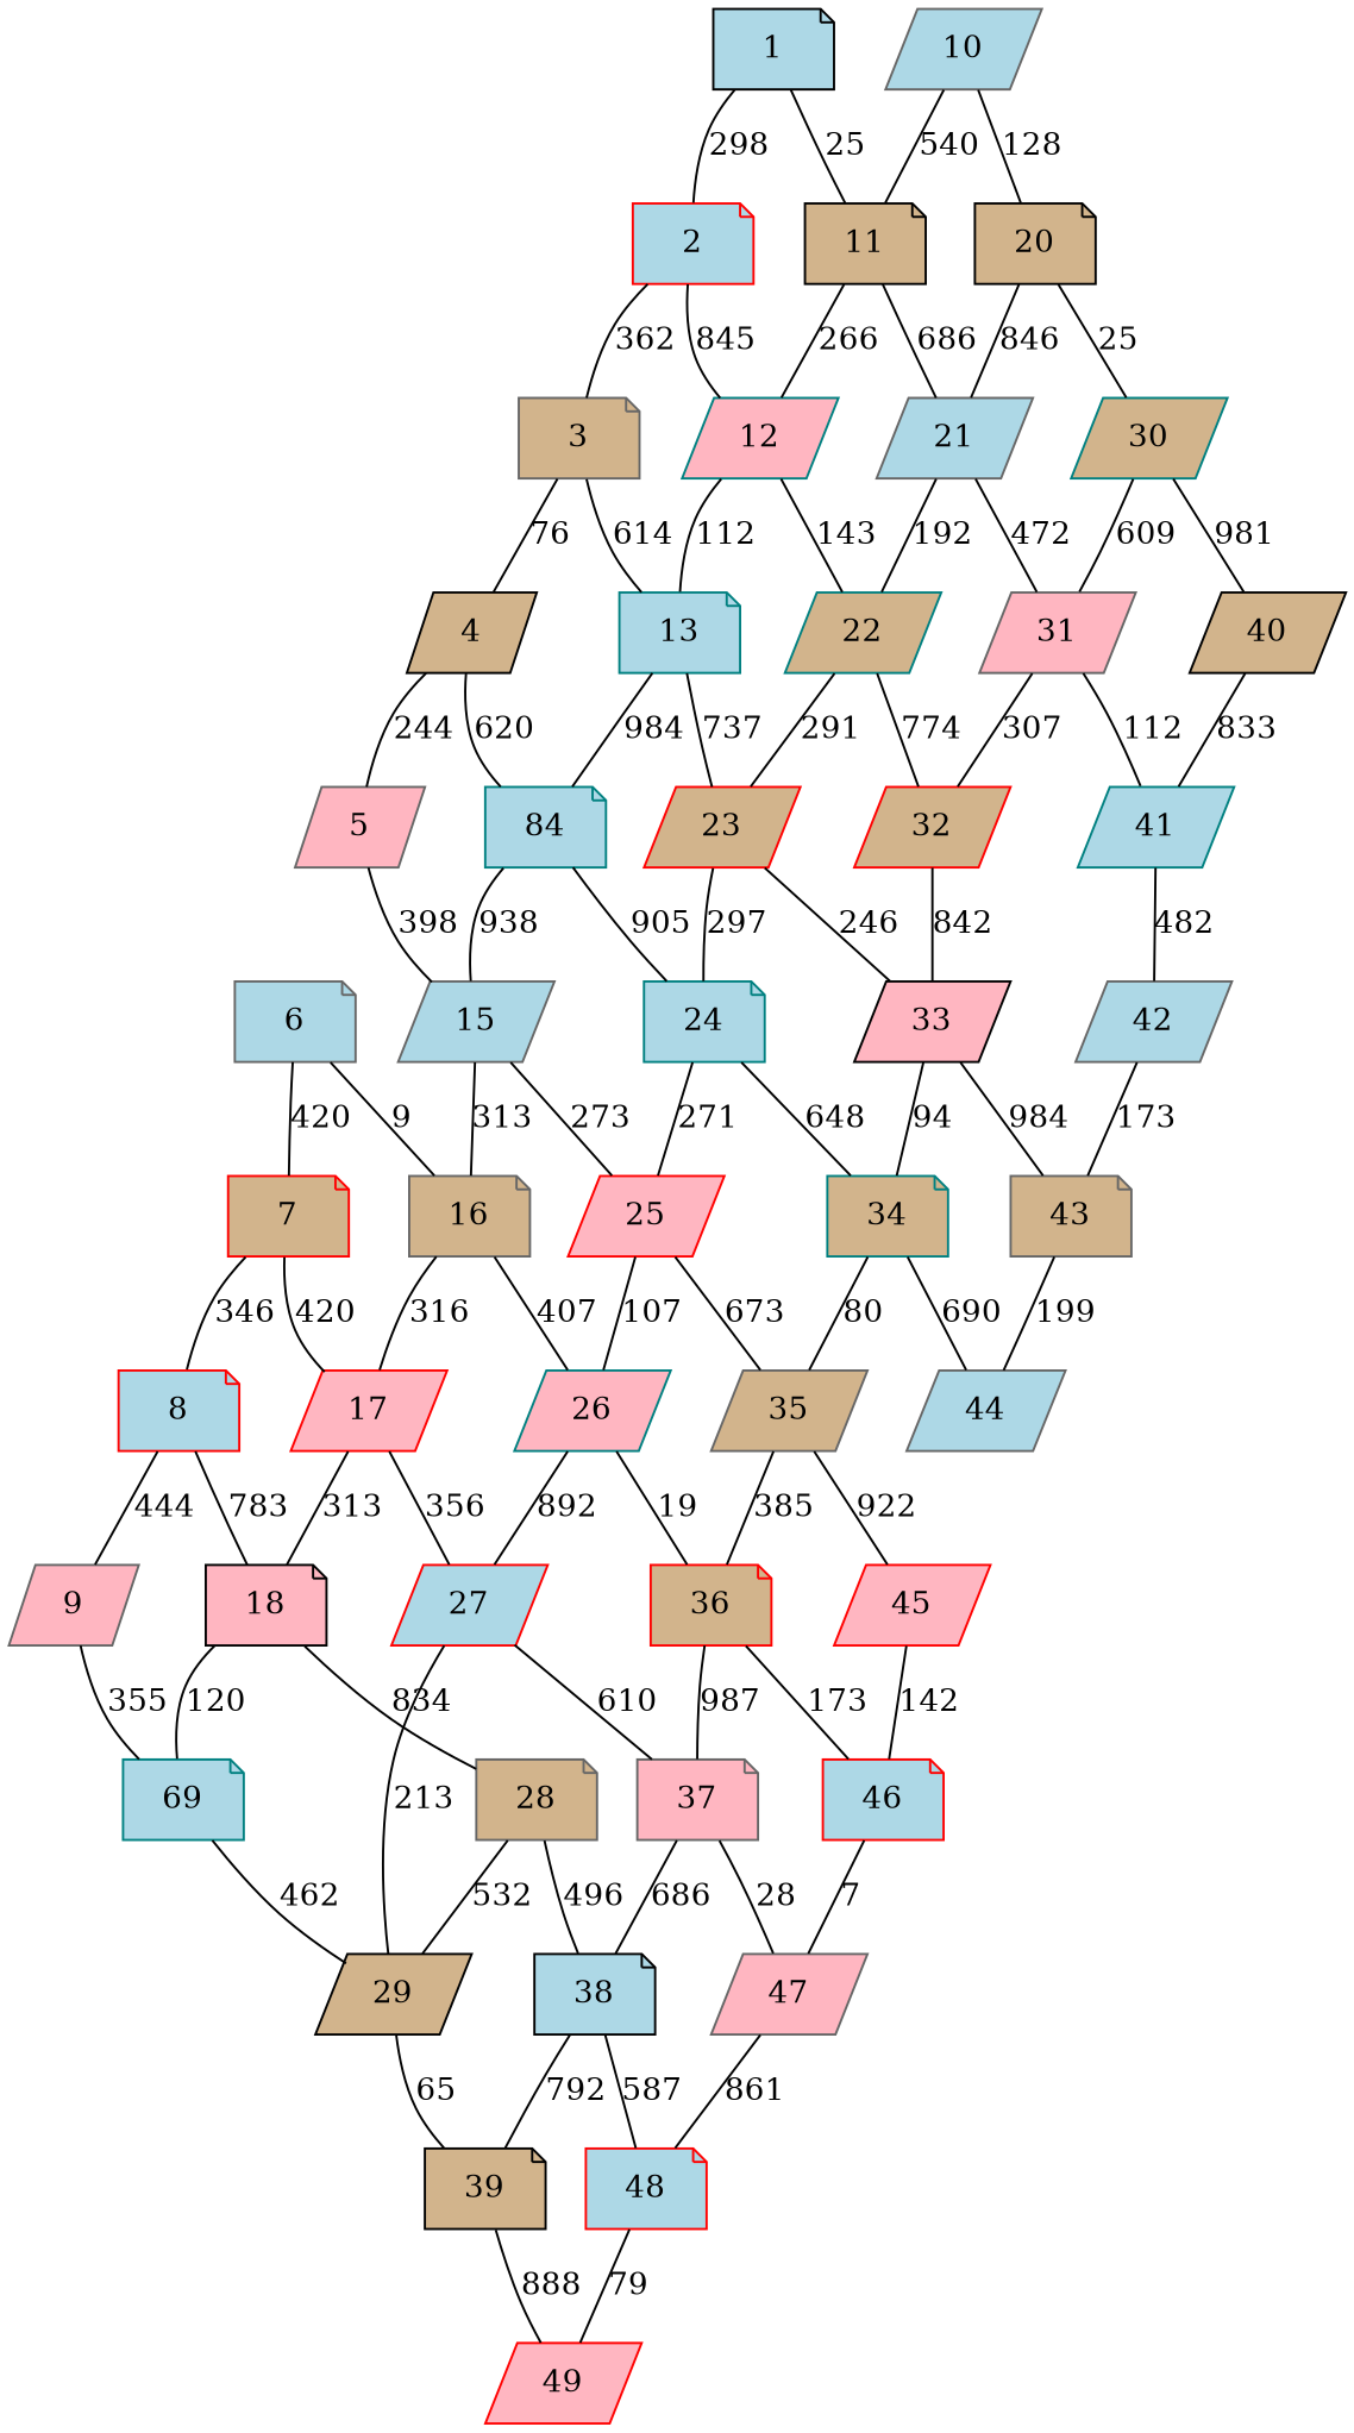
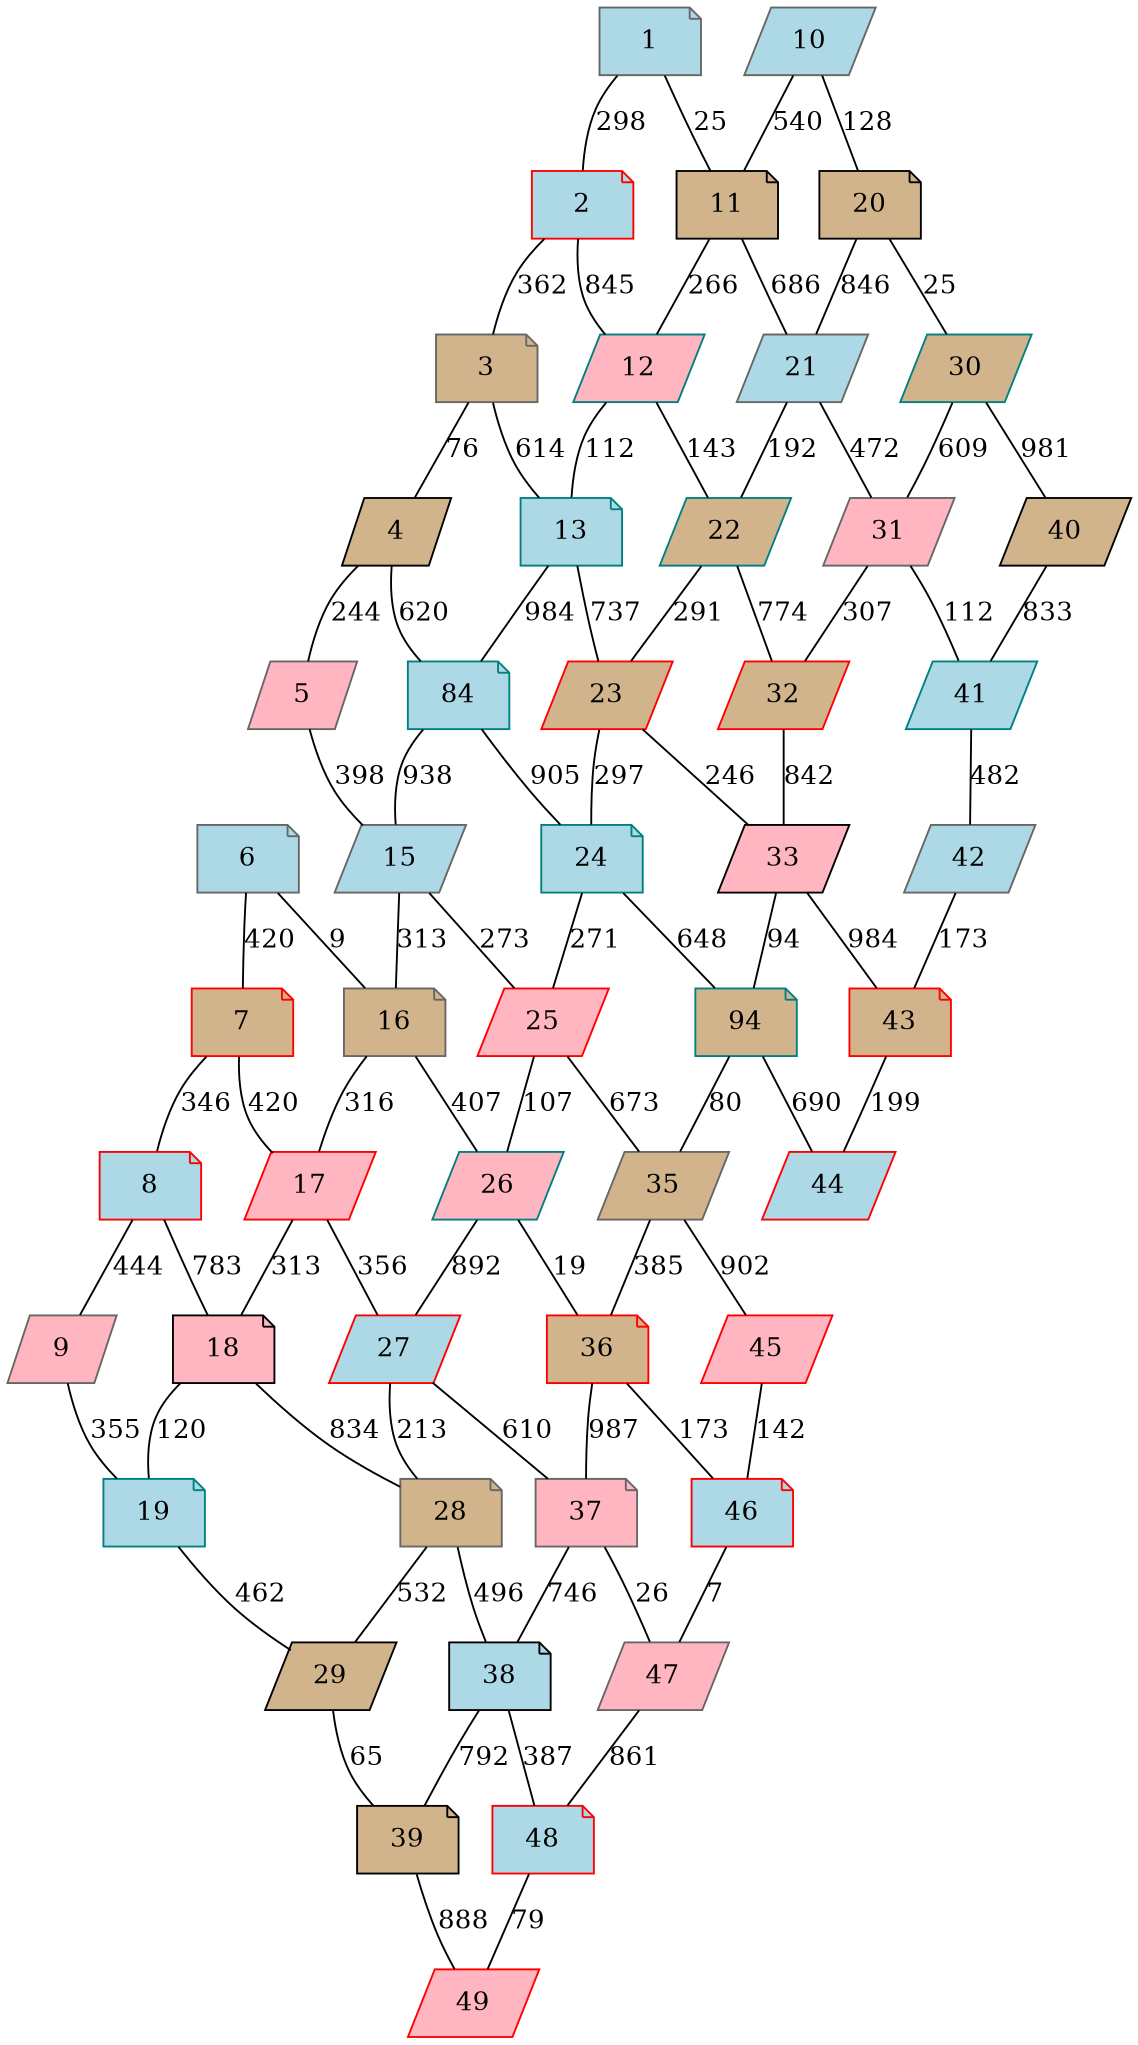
  strict graph {
    node [color=gray40 fillcolor=lightblue shape=parallelogram style=filled]
-   1 [color=black shape=note]
+   1 [shape=note]
    2 [color=red shape=note]
    11 [color=black fillcolor=tan shape=note]
    10
    20 [color=black fillcolor=tan shape=note]
    3 [fillcolor=tan shape=note]
    12 [color=teal fillcolor=lightpink]
    21
    4 [color=black fillcolor=tan]
    13 [color=teal shape=note]
    22 [color=teal fillcolor=tan]
    5 [fillcolor=lightpink]
    n13 [color=teal label=84 shape=note]
    23 [color=red fillcolor=tan]
    15
    24 [color=teal shape=note]
    6 [shape=note]
    7 [color=red fillcolor=tan shape=note]
    16 [fillcolor=tan shape=note]
    25 [color=red fillcolor=lightpink]
    8 [color=red shape=note]
    17 [color=red fillcolor=lightpink]
    26 [color=teal fillcolor=lightpink]
    9 [fillcolor=lightpink]
    18 [color=black fillcolor=lightpink shape=note]
    27 [color=red]
-   19 [color=teal shape=note label=69]
+   19 [color=teal shape=note]
    28 [fillcolor=tan shape=note]
    29 [color=black fillcolor=tan]
    30 [color=teal fillcolor=tan]
    31 [fillcolor=lightpink]
    32 [color=red fillcolor=tan]
    33 [color=black fillcolor=lightpink]
-   34 [color=teal fillcolor=tan shape=note]
+   34 [color=teal fillcolor=tan shape=note label=94]
    35 [fillcolor=tan]
    36 [color=red fillcolor=tan shape=note]
    37 [fillcolor=lightpink shape=note]
    38 [color=black shape=note]
    39 [color=black fillcolor=tan shape=note]
    40 [color=black fillcolor=tan]
    41 [color=teal]
-   43 [fillcolor=tan shape=note]
-   44
+   43 [color=red fillcolor=tan shape=note]
+   44 [color=red]
    45 [color=red fillcolor=lightpink]
    46 [color=red shape=note]
    47 [fillcolor=lightpink]
    48 [color=red shape=note]
    49 [color=red fillcolor=lightpink]
    42
    1 -- 2 [label=298]
    1 -- 11 [label=25]
    2 -- 3 [label=362]
    2 -- 12 [label=845]
    11 -- 12 [label=266]
    11 -- 21 [label=686]
    10 -- 11 [label=540]
    10 -- 20 [label=128]
    20 -- 21 [label=846]
    20 -- 30 [label=25]
    3 -- 4 [label=76]
    3 -- 13 [label=614]
    12 -- 13 [label=112]
    12 -- 22 [label=143]
    21 -- 22 [label=192]
    21 -- 31 [label=472]
    4 -- 5 [label=244]
    4 -- n13 [label=620]
    13 -- n13 [label=984]
    13 -- 23 [label=737]
    22 -- 23 [label=291]
    22 -- 32 [label=774]
    5 -- 15 [label=398]
    n13 -- 15 [label=938]
    n13 -- 24 [label=905]
    23 -- 24 [label=297]
    23 -- 33 [label=246]
    15 -- 16 [label=313]
    15 -- 25 [label=273]
    24 -- 25 [label=271]
    24 -- 34 [label=648]
    6 -- 7 [label=420]
    6 -- 16 [label=9]
    7 -- 8 [label=346]
    7 -- 17 [label=420]
    16 -- 17 [label=316]
    16 -- 26 [label=407]
    25 -- 26 [label=107]
    25 -- 35 [label=673]
    8 -- 9 [label=444]
    8 -- 18 [label=783]
    17 -- 18 [label=313]
    17 -- 27 [label=356]
    26 -- 27 [label=892]
    26 -- 36 [label=19]
    9 -- 19 [label=355]
    18 -- 19 [label=120]
    18 -- 28 [label=834]
-   27 -- 29 [label=213]
+   27 -- 28 [label=213]
    27 -- 37 [label=610]
    19 -- 29 [label=462]
    28 -- 29 [label=532]
    28 -- 38 [label=496]
    29 -- 39 [label=65]
    30 -- 31 [label=609]
    30 -- 40 [label=981]
    31 -- 32 [label=307]
    31 -- 41 [label=112]
    32 -- 33 [label=842]
    33 -- 34 [label=94]
    33 -- 43 [label=984]
    34 -- 35 [label=80]
    34 -- 44 [label=690]
    35 -- 36 [label=385]
-   35 -- 45 [label=922]
+   35 -- 45 [label=902]
    36 -- 37 [label=987]
    36 -- 46 [label=173]
-   37 -- 38 [label=686]
-   37 -- 47 [label=28]
+   37 -- 38 [label=746]
+   37 -- 47 [label=26]
    38 -- 39 [label=792]
-   38 -- 48 [label=587]
+   38 -- 48 [label=387]
    39 -- 49 [label=888]
    40 -- 41 [label=833]
    41 -- 42 [label=482]
    43 -- 44 [label=199]
    45 -- 46 [label=142]
    46 -- 47 [label=7]
    47 -- 48 [label=861]
    48 -- 49 [label=79]
    42 -- 43 [label=173]
  }
